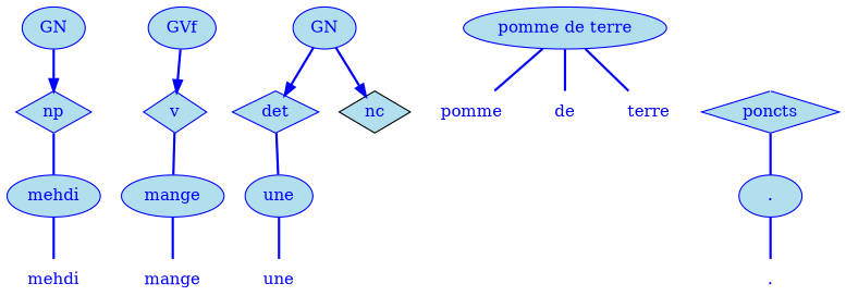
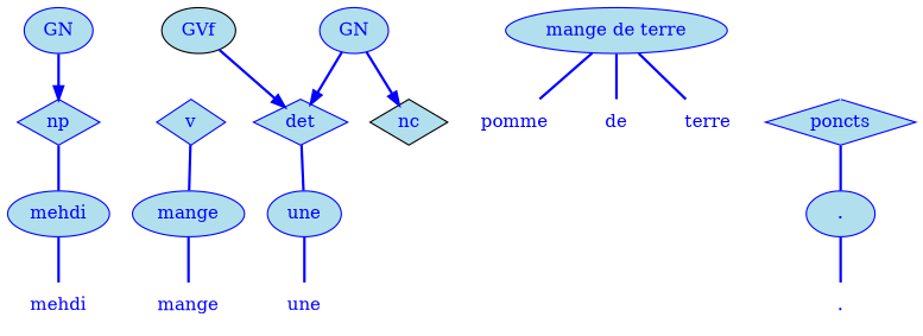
  digraph {
    node [fillcolor=lightblue2 fontcolor=blue shape=plaintext color=blue style=filled]
    edge [arrowhead=none color=blue fontcolor=blue minlen=1 style=bold]
    n1 [height=0.50 label=mehdi width=0.81 color="" style=""]
    n2 [height=0.50 label=mehdi shape=ellipse width=1.11]
    n3 [height=0.50 label=np shape=diamond width=0.75]
    n4 [arrowhead=doubleoctagon height=0.50 label=GN width=0.75 shape=""]
    n5 [height=0.50 label=mange width=0.86 color="" style=""]
    n6 [height=0.50 label=mange shape=ellipse width=1.22]
    n7 [height=0.50 label=v shape=diamond width=0.75]
-   n8 [arrowhead=doubleoctagon height=0.50 label=GVf width=0.81 shape=""]
+   n8 [arrowhead=doubleoctagon color=black height=0.50 label=GVf width=0.81 shape=""]
    n9 [height=0.50 label=une width=0.75 color="" style=""]
    n10 [height=0.50 label=une shape=ellipse width=0.81]
    n11 [height=0.50 label=det shape=diamond width=0.75]
    n12 [height=0.50 label=pomme width=0.92 color="" style=""]
    n13 [height=0.50 label=de width=0.75 color="" style=""]
    n14 [height=0.50 label=terre width=0.75 color="" style=""]
-   n15 [height=0.50 label="pomme de terre" shape=ellipse width=2.42]
+   n15 [height=0.50 label="mange de terre" shape=ellipse width=2.42]
    n16 [color=black height=0.50 label=nc shape=diamond width=0.75]
    n17 [arrowhead=doubleoctagon height=0.50 label=GN width=0.75 shape=""]
    n18 [height=0.50 label="." width=0.75 color="" style=""]
    n19 [height=0.50 label="." shape=ellipse width=0.75]
    n20 [height=0.50 label=poncts shape=diamond width=1.17]
    "mc1s1_P57L1#pos#empty" [color=white fillcolor=white fontcolor=white height=0.06 shape=point width=0.06 style=""]
    n2 -> n1
    n3 -> n2
    n4 -> n3 [shape=normal arrowhead=""]
    n6 -> n5
    n7 -> n6
-   n8 -> n7 [shape=normal arrowhead=""]
+   n8 -> n11 [shape=normal arrowhead=""]
    n10 -> n9
    n11 -> n10
    n15 -> n12
    n15 -> n13
    n15 -> n14
    n17 -> n11 [shape=normal arrowhead=""]
    n17 -> n16 [shape=normal arrowhead=""]
    n19 -> n18
    n20 -> n19
    "mc1s1_P57L1#pos#empty" -> n20 [color=white fontcolor=white shape=none arrowhead="" style=""]
  }
